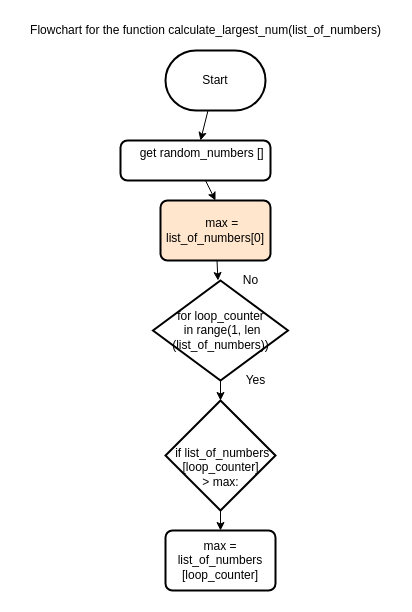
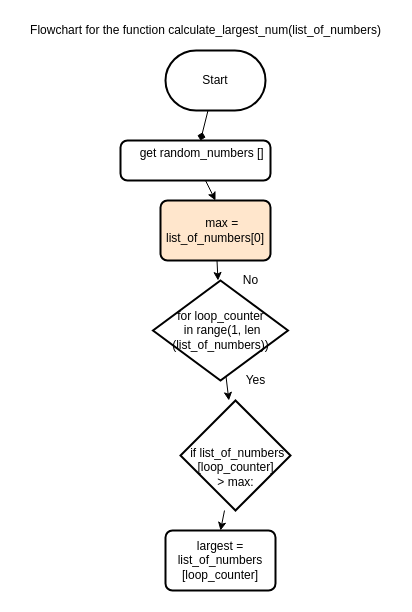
  <mxCell id="0" />
  <mxCell id="1" parent="0" />
- <mxCell id="2" style="edgeStyle=none;html=1;" parent="1" source="3" target="7" edge="1"><mxGeometry relative="1" as="geometry" /></mxCell>
+ <mxCell id="2" style="edgeStyle=none;html=1;endArrow=diamond;" parent="1" source="3" target="7" edge="1"><mxGeometry relative="1" as="geometry" /></mxCell>
  <mxCell id="3" value="Start" style="strokeWidth=2;html=1;shape=mxgraph.flowchart.terminator;whiteSpace=wrap;" parent="1" vertex="1"><mxGeometry x="165" y="50" width="100" height="60" as="geometry" /></mxCell>
  <mxCell id="4" style="edgeStyle=none;html=1;" parent="1" target="11" edge="1"><mxGeometry relative="1" as="geometry"><mxPoint x="220" y="330" as="sourcePoint" /><mxPoint x="215" y="400" as="targetPoint" /></mxGeometry></mxCell>
  <mxCell id="5" value="&lt;div&gt;for loop_counter&lt;/div&gt;&lt;div&gt;&amp;nbsp;in range(1, len&lt;/div&gt;&lt;div&gt;(list_of_numbers))&lt;br&gt;&lt;/div&gt;" style="strokeWidth=2;html=1;shape=mxgraph.flowchart.decision;whiteSpace=wrap;verticalAlign=middle;" parent="1" vertex="1"><mxGeometry x="152.5" y="280" width="135" height="100" as="geometry" /></mxCell>
  <mxCell id="6" style="edgeStyle=none;html=1;entryX=0.5;entryY=0;entryDx=0;entryDy=0;" edge="1" parent="1" source="7" target="13"><mxGeometry relative="1" as="geometry" /></mxCell>
  <mxCell id="7" value="&lt;div&gt;&amp;nbsp; &amp;nbsp; get random_numbers []&lt;/div&gt;&lt;div&gt;&lt;br&gt;&lt;/div&gt;" style="rounded=1;whiteSpace=wrap;html=1;absoluteArcSize=1;arcSize=14;strokeWidth=2;" parent="1" vertex="1"><mxGeometry x="120" y="140" width="150" height="40" as="geometry" /></mxCell>
  <mxCell id="8" value="Yes" style="text;html=1;align=center;verticalAlign=middle;resizable=0;points=[];autosize=1;strokeColor=none;fillColor=none;" parent="1" vertex="1"><mxGeometry x="235" y="370" width="40" height="20" as="geometry" /></mxCell>
  <mxCell id="9" value="No" style="text;html=1;align=center;verticalAlign=middle;resizable=0;points=[];autosize=1;strokeColor=none;fillColor=none;" parent="1" vertex="1"><mxGeometry x="235" y="270" width="30" height="20" as="geometry" /></mxCell>
  <mxCell id="10" style="edgeStyle=none;html=1;entryX=0.5;entryY=0;entryDx=0;entryDy=0;" edge="1" parent="1" source="11" target="14"><mxGeometry relative="1" as="geometry" /></mxCell>
- <mxCell id="11" value="&amp;nbsp;if list_of_numbers&lt;br&gt;[loop_counter] &lt;br&gt;&amp;gt; max:" style="strokeWidth=2;html=1;shape=mxgraph.flowchart.decision;spacingTop=23;" vertex="1" parent="1"><mxGeometry x="165" y="400" width="110" height="110" as="geometry" /></mxCell>
+ <mxCell id="11" value="&amp;nbsp;if list_of_numbers&lt;br&gt;[loop_counter] &lt;br&gt;&amp;gt; max:" style="strokeWidth=2;html=1;shape=mxgraph.flowchart.decision;spacingTop=23;" vertex="1" parent="1"><mxGeometry x="180" y="400" width="110" height="110" as="geometry" /></mxCell>
  <mxCell id="12" style="edgeStyle=none;html=1;" edge="1" parent="1" source="13" target="5"><mxGeometry relative="1" as="geometry" /></mxCell>
  <mxCell id="13" value="&amp;nbsp; &amp;nbsp; max = list_of_numbers[0]" style="rounded=1;whiteSpace=wrap;html=1;absoluteArcSize=1;arcSize=14;strokeWidth=2;fillColor=#ffe6cc;" vertex="1" parent="1"><mxGeometry x="160" y="200" width="110" height="60" as="geometry" /></mxCell>
- <mxCell id="14" value="max = list_of_numbers&lt;br&gt;[loop_counter]" style="rounded=1;whiteSpace=wrap;html=1;absoluteArcSize=1;arcSize=14;strokeWidth=2;" vertex="1" parent="1"><mxGeometry x="165" y="530" width="110" height="60" as="geometry" /></mxCell>
+ <mxCell id="14" value="largest = list_of_numbers&lt;br&gt;[loop_counter]" style="rounded=1;whiteSpace=wrap;html=1;absoluteArcSize=1;arcSize=14;strokeWidth=2;" vertex="1" parent="1"><mxGeometry x="165" y="530" width="110" height="60" as="geometry" /></mxCell>
  <mxCell id="15" value="Flowchart for the function&amp;nbsp;calculate_largest_num(list_of_numbers)" style="text;html=1;align=center;verticalAlign=middle;resizable=0;points=[];autosize=1;strokeColor=none;fillColor=none;" vertex="1" parent="1"><mxGeometry x="20" y="20" width="370" height="20" as="geometry" /></mxCell>
